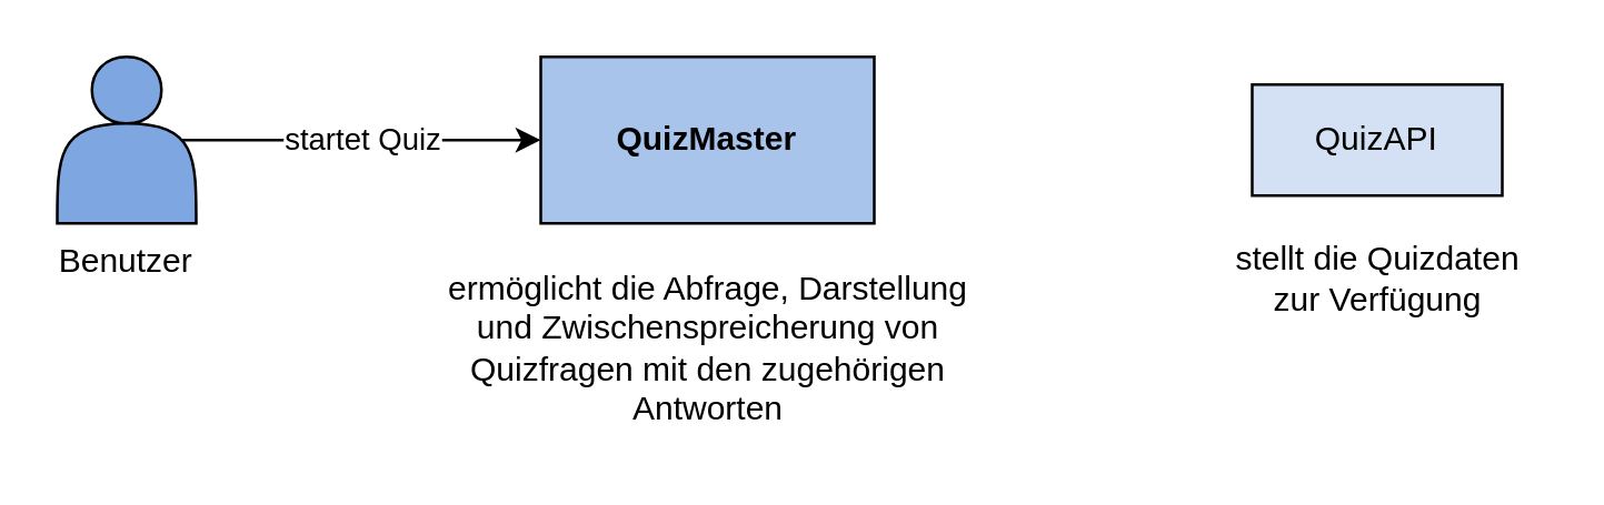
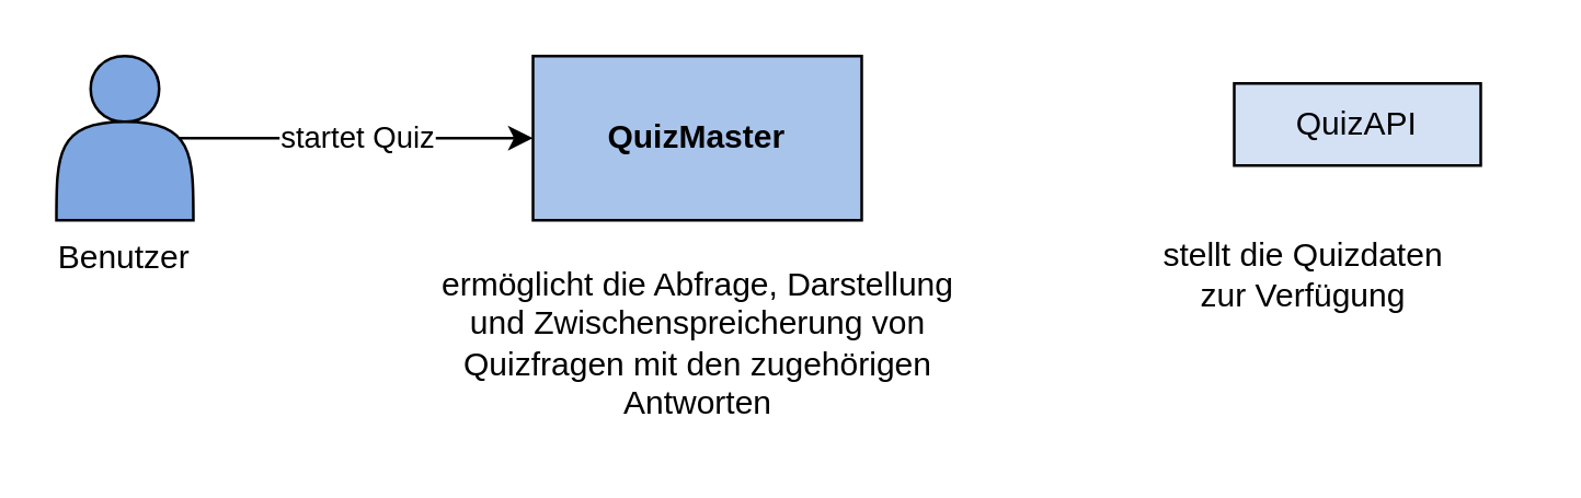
  <mxCell id="0" />
  <mxCell id="1" parent="0" />
  <mxCell id="2" value="QuizMaster" style="rounded=0;whiteSpace=wrap;html=1;fontStyle=1;fillColor=#A9C4EB;fontColor=#000000;" parent="1" vertex="1"><mxGeometry x="194" y="20" width="120" height="60" as="geometry" /></mxCell>
- <mxCell id="3" value="QuizAPI" style="rounded=0;whiteSpace=wrap;html=1;fillColor=#D4E1F5;fontColor=#000000;" vertex="1" parent="1"><mxGeometry x="450" y="30" width="90" height="40" as="geometry" /></mxCell>
+ <mxCell id="3" value="QuizAPI" style="rounded=0;whiteSpace=wrap;html=1;fillColor=#D4E1F5;fontColor=#000000;" vertex="1" parent="1"><mxGeometry x="450" y="30" width="90" height="30" as="geometry" /></mxCell>
  <mxCell id="4" value="startet Quiz" style="edgeStyle=orthogonalEdgeStyle;rounded=0;orthogonalLoop=1;jettySize=auto;html=1;exitX=0.9;exitY=0.5;exitDx=0;exitDy=0;exitPerimeter=0;entryX=0;entryY=0.5;entryDx=0;entryDy=0;fontColor=#000000;" edge="1" parent="1" source="5" target="2"><mxGeometry relative="1" as="geometry" /></mxCell>
  <mxCell id="5" value="Benutzer" style="shape=actor;whiteSpace=wrap;html=1;labelPosition=center;verticalLabelPosition=bottom;align=center;verticalAlign=top;fillColor=#7EA6E0;fontColor=#000000;" vertex="1" parent="1"><mxGeometry x="20" y="20" width="50" height="60" as="geometry" /></mxCell>
  <mxCell id="6" value="&lt;div&gt;ermöglicht die Abfrage, Darstellung&lt;/div&gt;&lt;div&gt;und Zwischenspreicherung von&lt;/div&gt;&lt;div&gt;Quizfragen mit den zugehörigen&lt;/div&gt;&lt;div&gt;Antworten &lt;/div&gt;" style="text;html=1;align=center;verticalAlign=middle;resizable=0;points=[];autosize=1;strokeColor=none;fillColor=none;fontColor=#000000;" vertex="1" parent="1"><mxGeometry x="149" y="90" width="210" height="70" as="geometry" /></mxCell>
- <mxCell id="7" value="&lt;div&gt;stellt die Quizdaten&lt;/div&gt;&lt;div&gt;zur Verfügung&lt;/div&gt;" style="text;html=1;align=center;verticalAlign=middle;resizable=0;points=[];autosize=1;strokeColor=none;fillColor=none;fontColor=#000000;" vertex="1" parent="1"><mxGeometry x="435" y="80" width="120" height="40" as="geometry" /></mxCell>
+ <mxCell id="7" value="&lt;div&gt;stellt die Quizdaten&lt;/div&gt;&lt;div&gt;zur Verfügung&lt;/div&gt;" style="text;html=1;align=center;verticalAlign=middle;resizable=0;points=[];autosize=1;strokeColor=none;fillColor=none;fontColor=#000000;" vertex="1" parent="1"><mxGeometry x="415" y="80" width="120" height="40" as="geometry" /></mxCell>
